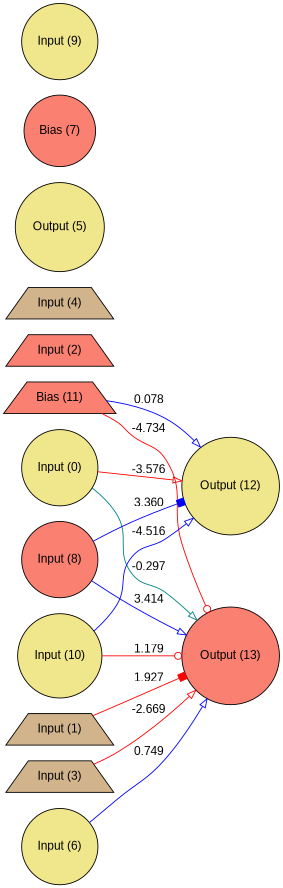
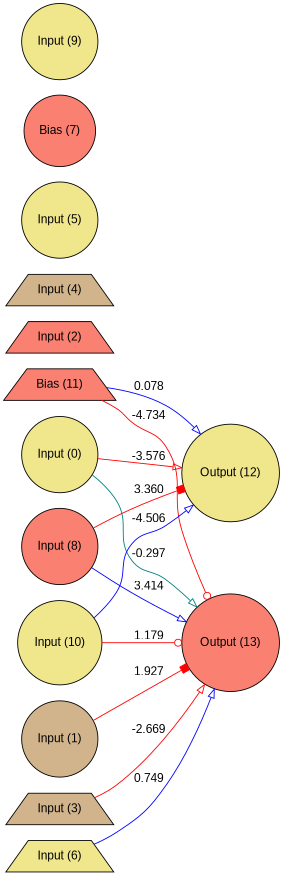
  digraph {
    fontname="Liberation Sans"
    rankdir=LR
    node [fillcolor=khaki fontname="Liberation Sans" shape=circle style=filled]
    edge [arrowhead=onormal color=red fontname="Liberation Sans"]
    n1 [fillcolor=salmon label="Bias (11)" shape=trapezium]
    n2 [label="Input (0)"]
-   n3 [fillcolor=tan label="Input (1)" shape=trapezium]
+   n3 [fillcolor=tan label="Input (1)"]
    n4 [fillcolor=salmon label="Input (2)" shape=trapezium]
    n5 [fillcolor=tan label="Input (3)" shape=trapezium]
    n6 [fillcolor=tan label="Input (4)" shape=trapezium]
-   n7 [label="Output (5)"]
-   n8 [label="Input (6)"]
+   n7 [label="Input (5)"]
+   n8 [label="Input (6)" shape=trapezium]
    n9 [fillcolor=salmon label="Bias (7)"]
    n10 [fillcolor=salmon label="Input (8)"]
    n11 [label="Input (9)"]
    n12 [label="Input (10)"]
    n13 [label="Output (12)"]
    n14 [fillcolor=salmon label="Output (13)"]
    subgraph sub_1 {
      rank=same
      n1
      n2
      n3
      n4
      n5
      n6
      n7
      n8
      n9
      n10
      n11
      n12
    }
    subgraph sub_2 {
      rank=same
      n13
      n14
    }
    n1 -> n13 [color=blue label=0.078]
    n1 -> n14 [arrowhead=odot label=-4.734]
    n2 -> n13 [label=-3.576]
    n2 -> n14 [color=teal label=-0.297]
    n3 -> n14 [arrowhead=box label=1.927]
    n5 -> n14 [label=-2.669]
    n8 -> n14 [color=blue label=0.749]
-   n10 -> n13 [arrowhead=box color=blue label=3.360]
+   n10 -> n13 [arrowhead=box label=3.360]
    n10 -> n14 [color=blue label=3.414]
-   n12 -> n13 [color=blue label=-4.516]
+   n12 -> n13 [color=blue label=-4.506]
    n12 -> n14 [arrowhead=odot label=1.179]
  }
